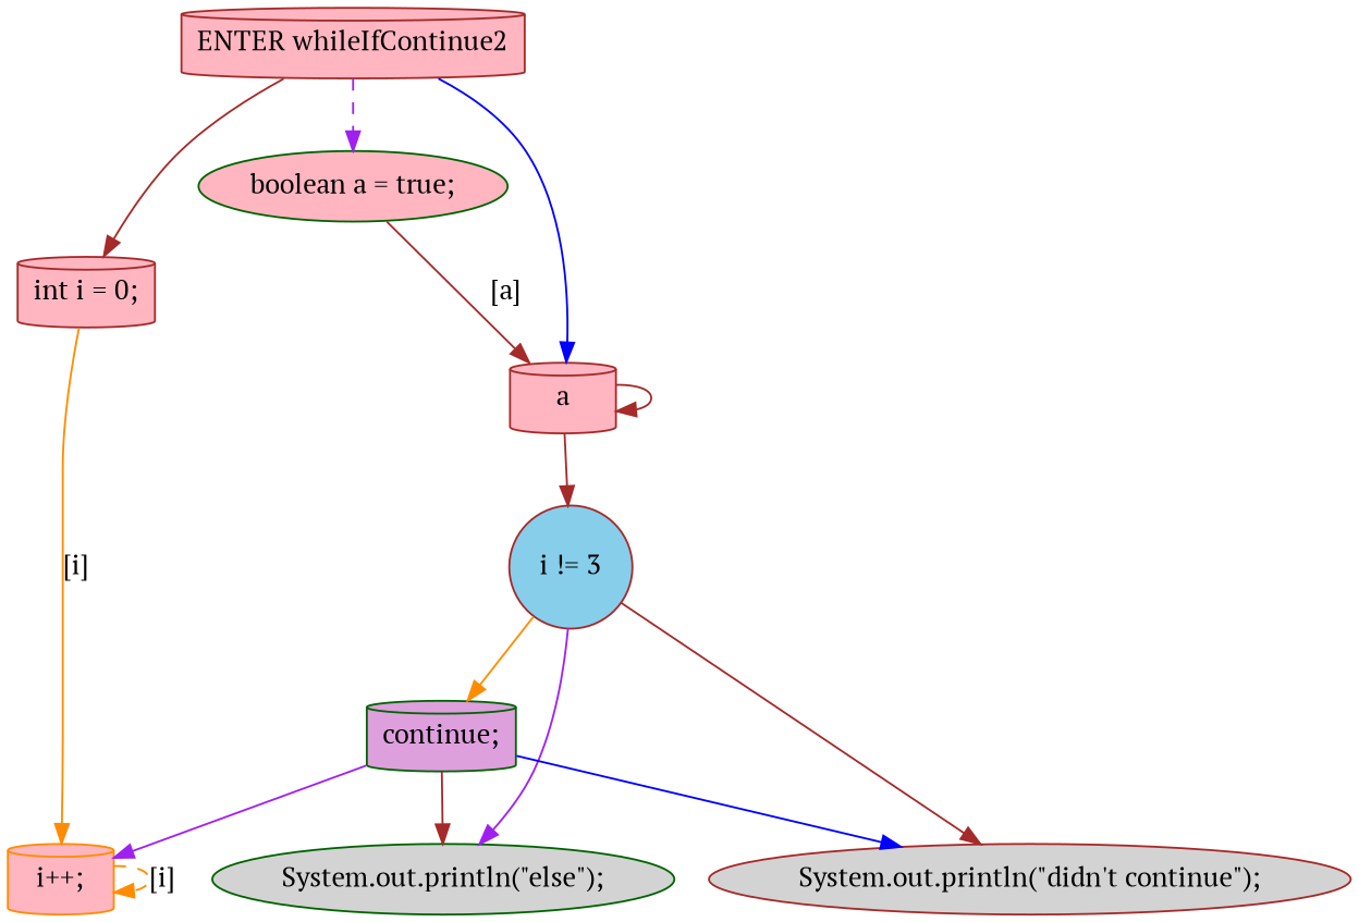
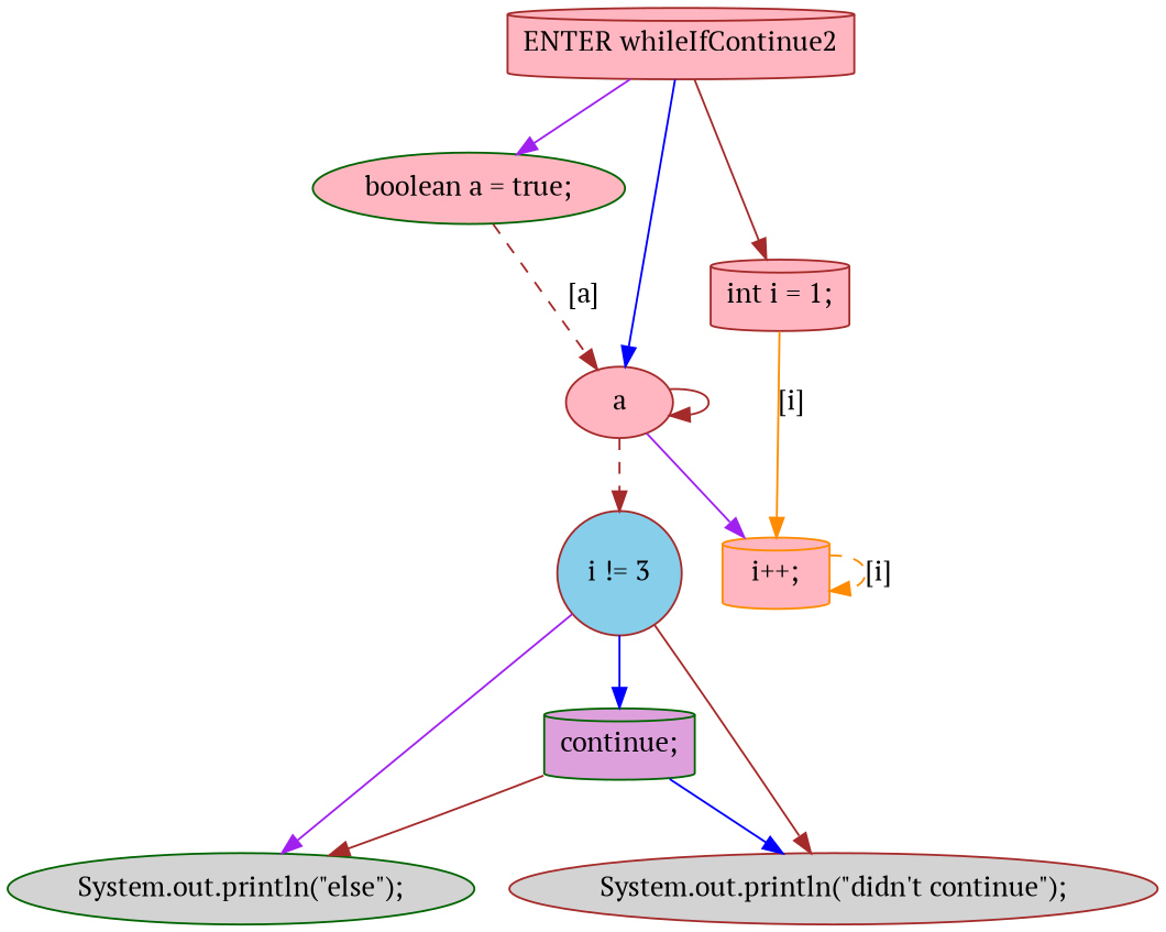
  digraph {
    fontname="PT Serif"
    node [color=brown fillcolor=lightpink fontname="PT Serif" shape=cylinder style=filled]
    edge [color=brown fontname="PT Serif"]
    n1 [label="ENTER whileIfContinue2"]
    n2 [color=darkgreen label="boolean a = true;" shape=ellipse]
-   n3 [label="int i = 0;"]
-   n4 [label=a]
+   n3 [label="int i = 1;"]
+   n4 [label=a shape=ellipse]
    n5 [color=darkorange label="i++;"]
    n6 [fillcolor=skyblue label="i != 3" shape=circle]
    n7 [color=darkgreen fillcolor=plum label="continue;"]
    n8 [color=darkgreen fillcolor=lightgrey label="System.out.println(\"else\");" shape=ellipse]
    n9 [fillcolor=lightgrey label="System.out.println(\"didn't continue\");" shape=ellipse]
-   n1 -> n2 [color=purple style=dashed]
+   n1 -> n2 [color=purple]
    n1 -> n3
    n1 -> n4 [color=blue]
-   n2 -> n4 [label="[a]" style=solid]
+   n2 -> n4 [label="[a]" style=dashed]
    n3 -> n5 [color=darkorange label="[i]" style=solid]
    n4 -> n4
-   n7 -> n5 [color=purple]
-   n4 -> n6
+   n4 -> n5 [color=purple]
+   n4 -> n6 [style=dashed]
    n5 -> n5 [color=darkorange label="[i]" style=dashed]
-   n6 -> n7 [color=darkorange]
+   n6 -> n7 [color=blue]
    n6 -> n8 [color=purple]
    n6 -> n9
    n7 -> n8
    n7 -> n9 [color=blue]
  }
